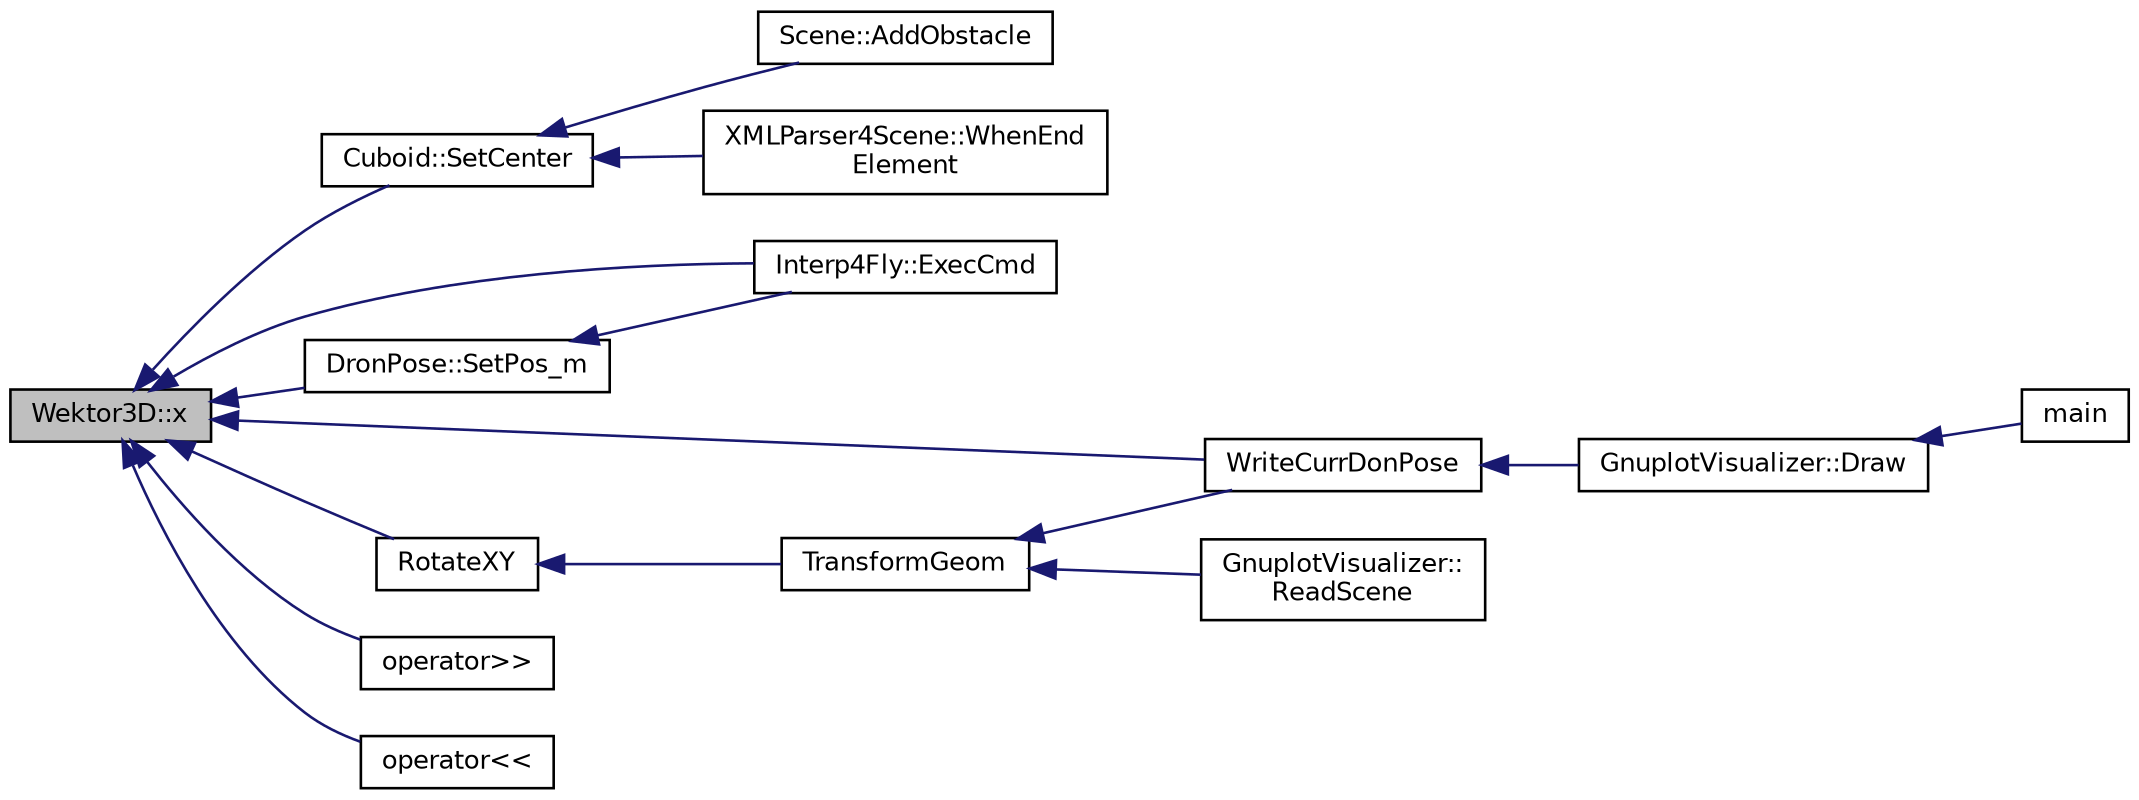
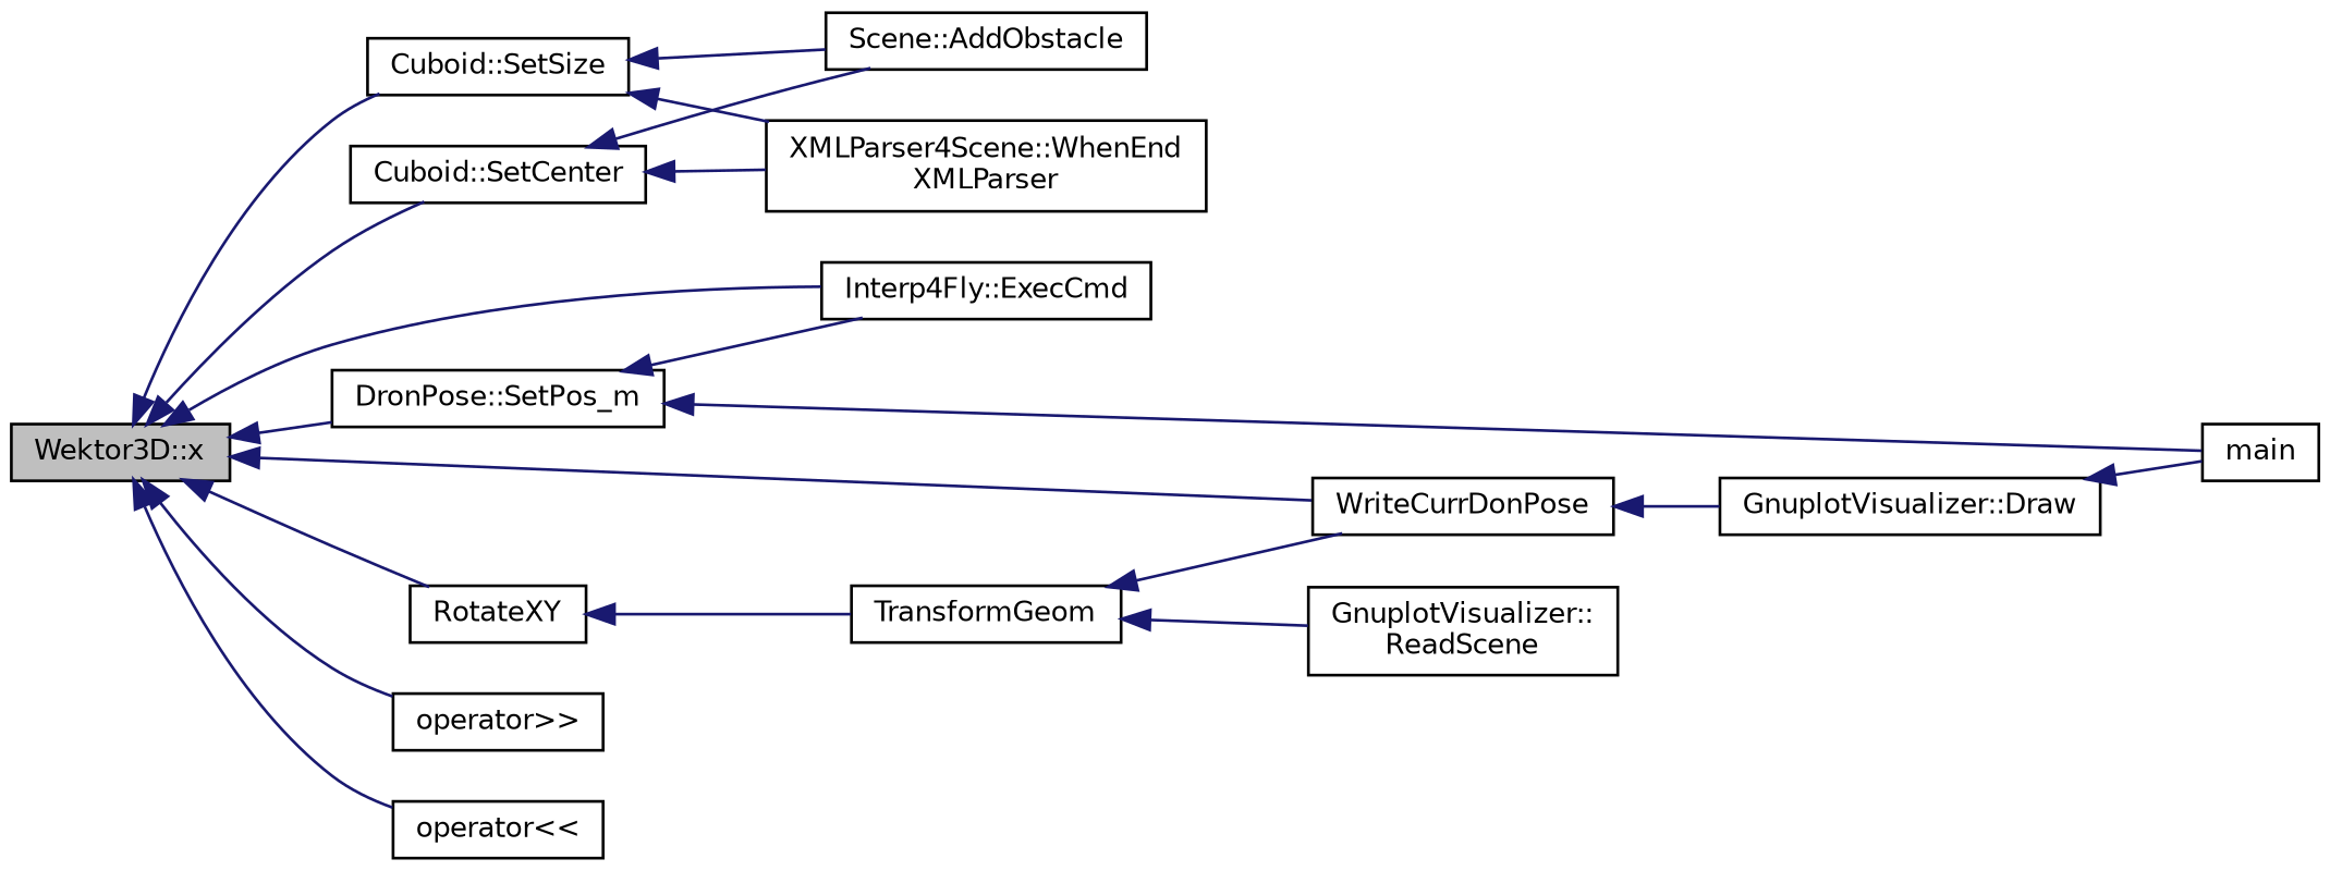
  digraph {
    rankdir=LR
    node [color=black fillcolor=white fontname=Helvetica fontsize=10 shape=record style=filled]
    edge [color=midnightblue dir=back fontname=Helvetica fontsize=10 labelfontname=Helvetica labelfontsize=10 style=solid]
    n1 [fillcolor=grey75 fontcolor=black height=0.2 label="Wektor3D::x" width=0.4]
+   n2 [height=0.2 label="Cuboid::SetSize" width=0.4]
    n3 [height=0.2 label="Cuboid::SetCenter" width=0.4]
    n4 [height=0.2 label="DronPose::SetPos_m" width=0.4]
    n5 [height=0.2 label="Interp4Fly::ExecCmd" width=0.4]
    n6 [height=0.2 label=RotateXY width=0.4]
    n7 [height=0.2 label=WriteCurrDonPose width=0.4]
    n8 [height=0.2 label="operator\>\>" width=0.4]
    n9 [height=0.2 label="operator\<\<" width=0.4]
    n10 [height=0.2 label="Scene::AddObstacle" width=0.4]
-   n11 [height=0.2 label="XMLParser4Scene::WhenEnd\lElement" width=0.4]
+   n11 [height=0.2 label="XMLParser4Scene::WhenEnd\lXMLParser" width=0.4]
    n12 [height=0.2 label=main width=0.4]
    n13 [height=0.2 label=TransformGeom width=0.4]
    n14 [height=0.2 label="GnuplotVisualizer::Draw" width=0.4]
    n15 [height=0.2 label="GnuplotVisualizer::\lReadScene" width=0.4]
+   n1 -> n2
    n1 -> n3
    n1 -> n4
    n1 -> n5
    n1 -> n6
    n1 -> n7
    n1 -> n8
    n1 -> n9
+   n2 -> n10
+   n2 -> n11
    n3 -> n10
    n3 -> n11
    n4 -> n5
+   n4 -> n12
    n6 -> n13
    n7 -> n14
    n13 -> n7
    n13 -> n15
    n14 -> n12
  }
